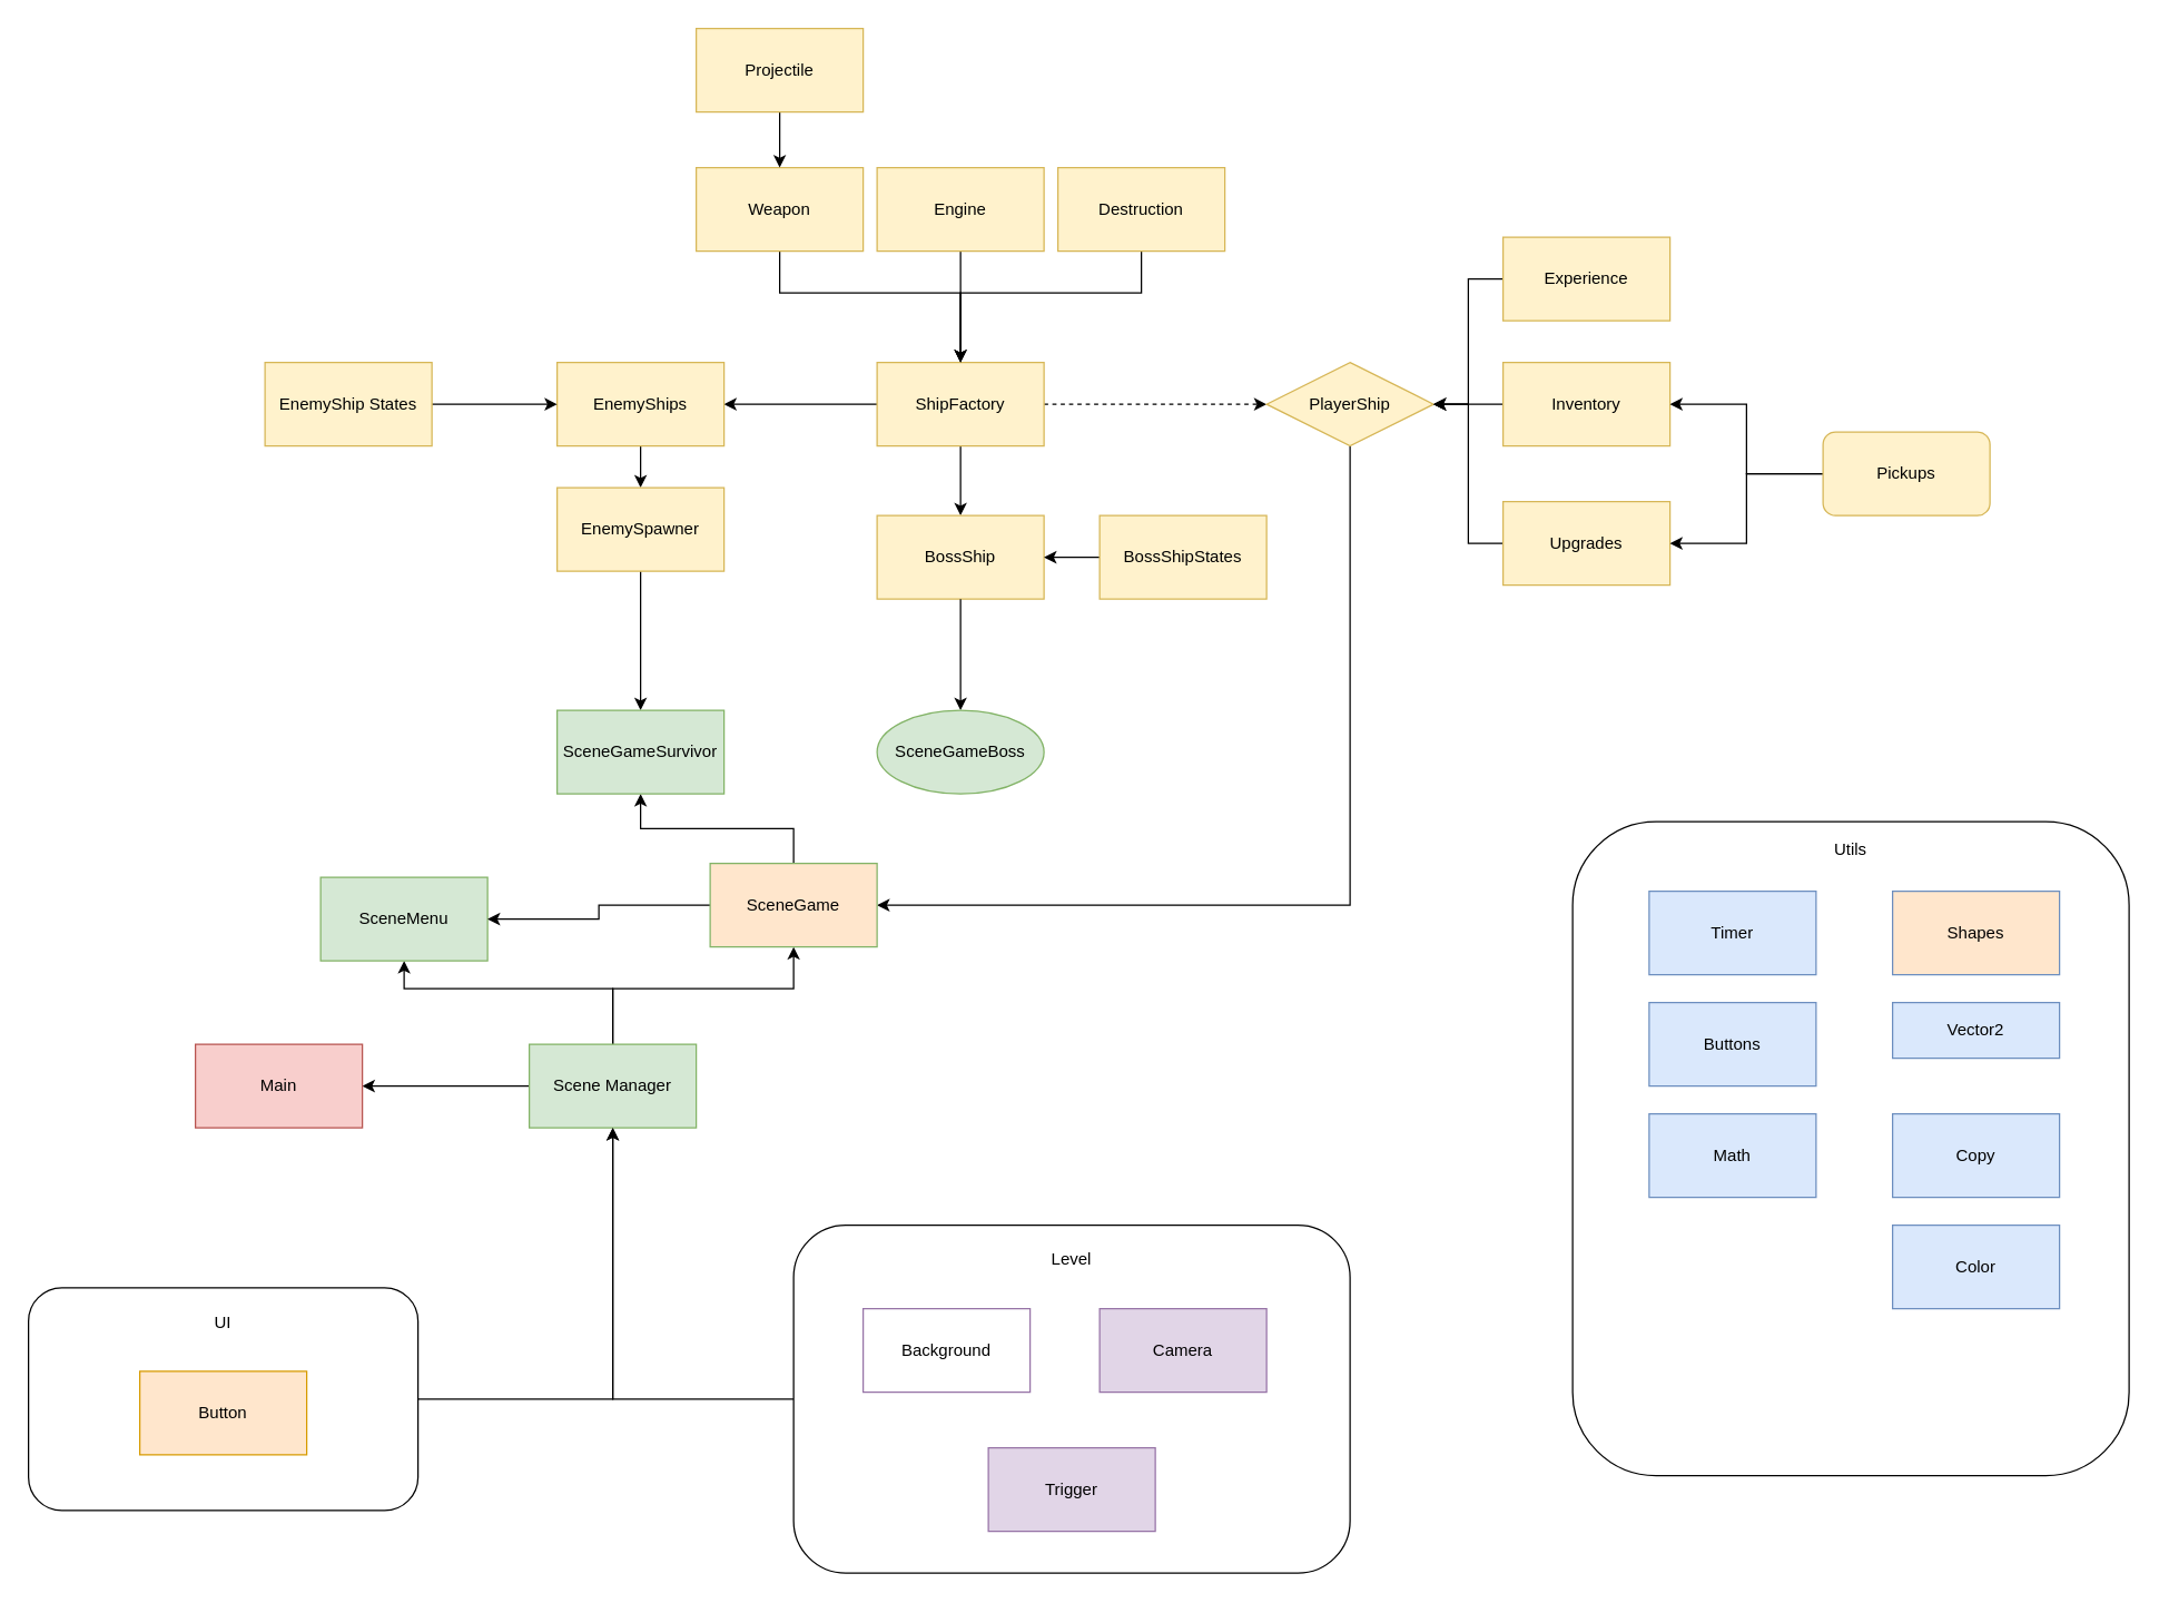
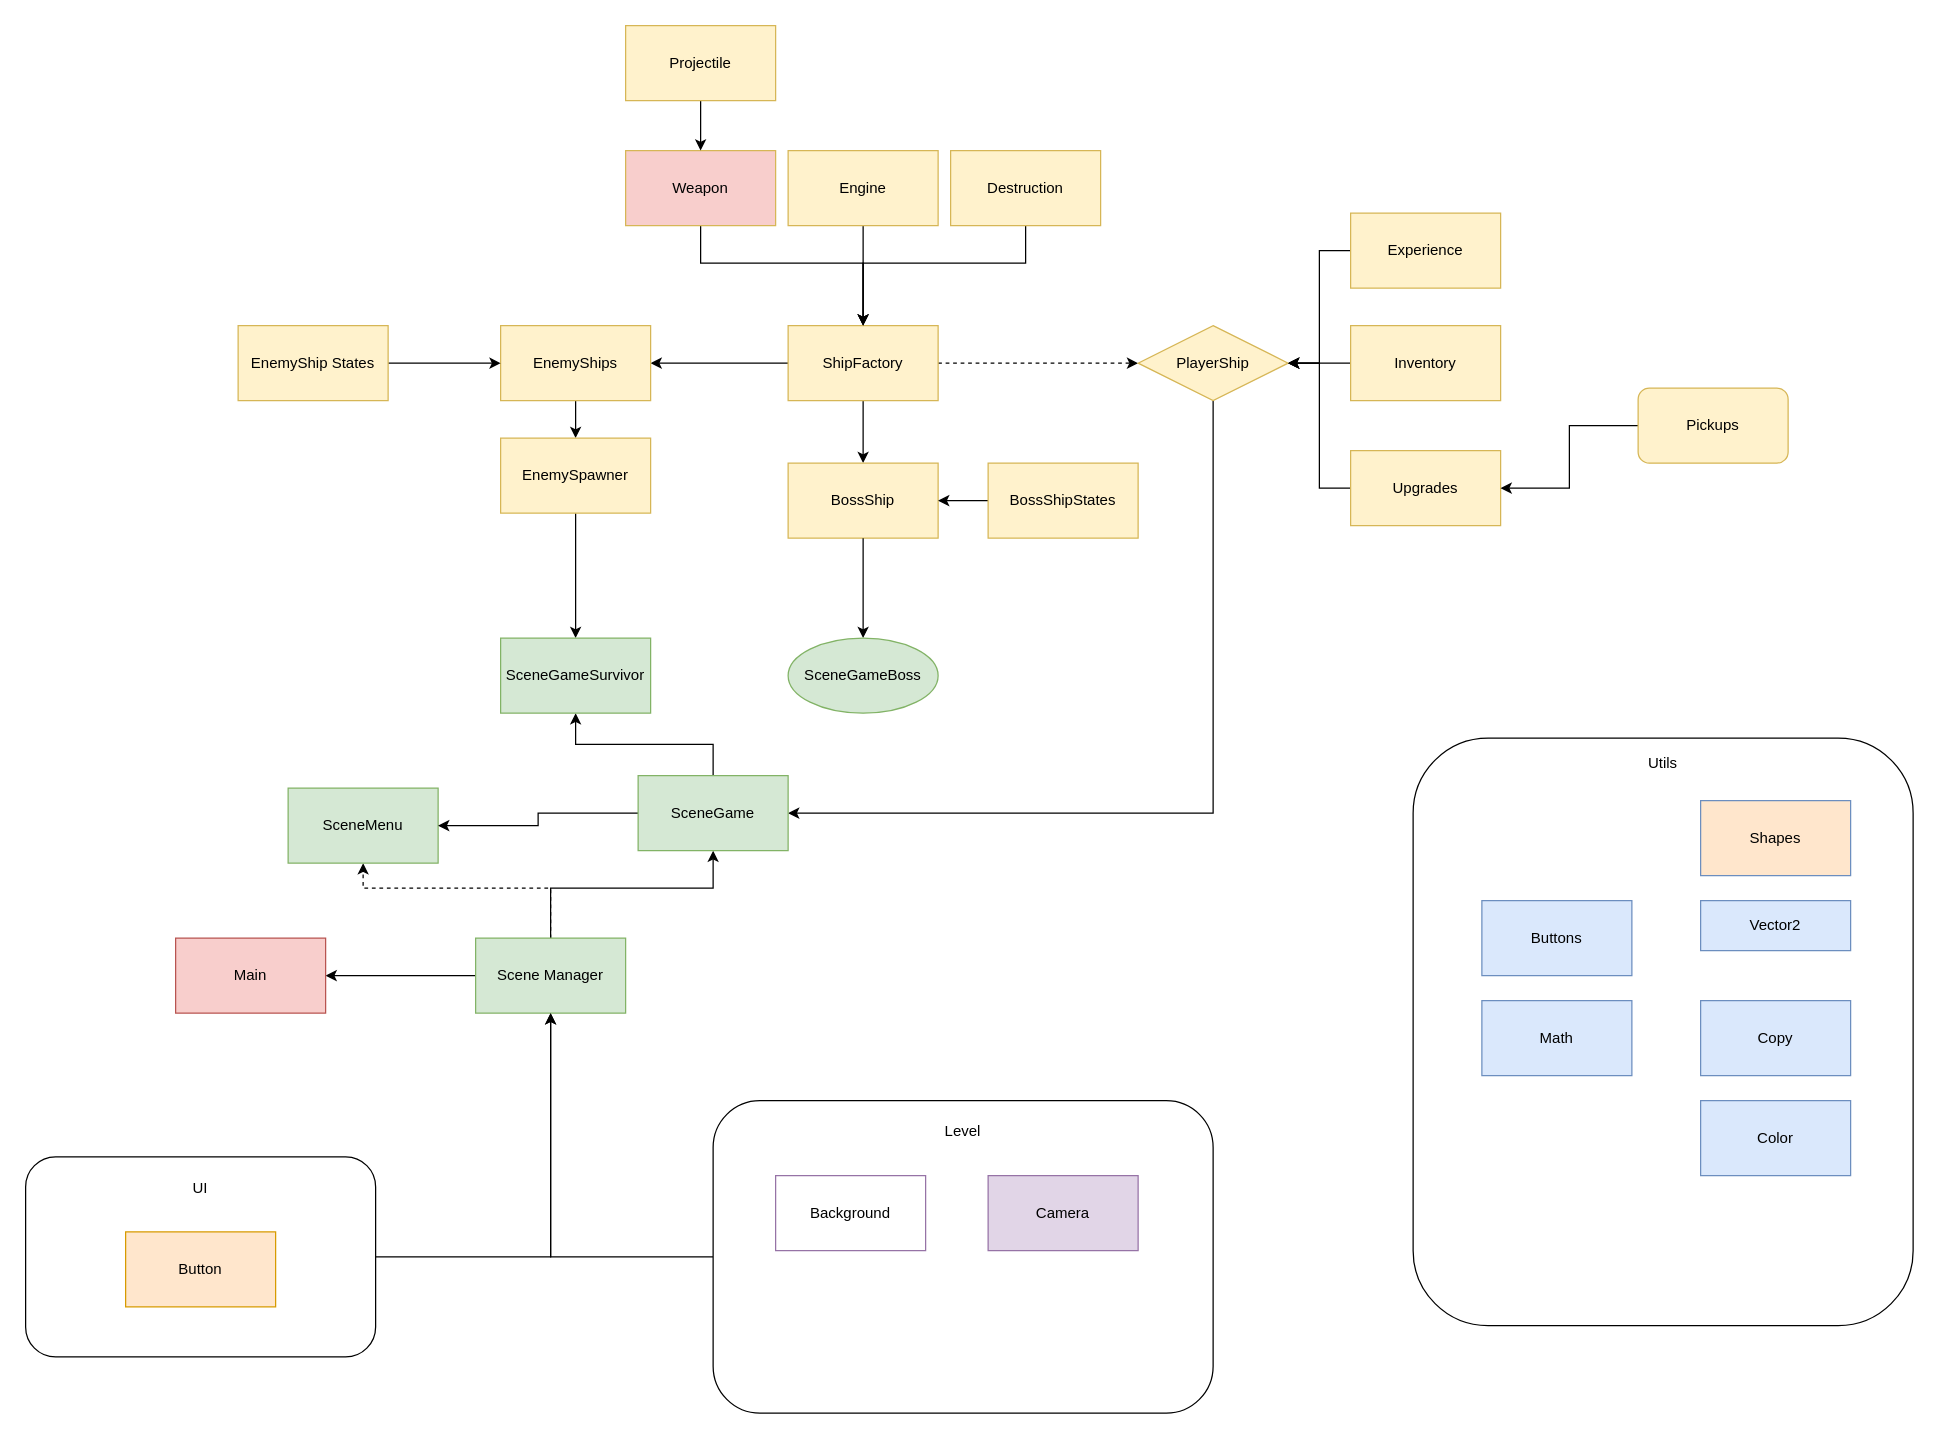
  <mxCell id="0" />
  <mxCell id="1" parent="0" />
  <mxCell id="2" value="" style="rounded=1;whiteSpace=wrap;html=1;" parent="1" vertex="1"><mxGeometry x="1130" y="590" width="400" height="470" as="geometry" /></mxCell>
  <mxCell id="3" style="edgeStyle=orthogonalEdgeStyle;rounded=0;orthogonalLoop=1;jettySize=auto;html=1;" parent="1" source="6" target="15" edge="1"><mxGeometry relative="1" as="geometry" /></mxCell>
  <mxCell id="4" style="edgeStyle=orthogonalEdgeStyle;rounded=0;orthogonalLoop=1;jettySize=auto;html=1;dashed=1;" parent="1" source="6" target="14" edge="1"><mxGeometry relative="1" as="geometry" /></mxCell>
  <mxCell id="5" style="edgeStyle=orthogonalEdgeStyle;rounded=0;orthogonalLoop=1;jettySize=auto;html=1;" parent="1" source="6" target="17" edge="1"><mxGeometry relative="1" as="geometry" /></mxCell>
  <mxCell id="6" value="ShipFactory" style="rounded=0;whiteSpace=wrap;html=1;fillColor=#fff2cc;strokeColor=#d6b656;" parent="1" vertex="1"><mxGeometry x="630" y="260" width="120" height="60" as="geometry" /></mxCell>
  <mxCell id="7" style="edgeStyle=orthogonalEdgeStyle;rounded=0;orthogonalLoop=1;jettySize=auto;html=1;entryX=0.5;entryY=0;entryDx=0;entryDy=0;" parent="1" source="8" target="6" edge="1"><mxGeometry relative="1" as="geometry"><Array as="points"><mxPoint x="560" y="210" /><mxPoint x="690" y="210" /></Array></mxGeometry></mxCell>
- <mxCell id="8" value="Weapon" style="rounded=0;whiteSpace=wrap;html=1;fillColor=#fff2cc;strokeColor=#d6b656;" parent="1" vertex="1"><mxGeometry x="500" y="120" width="120" height="60" as="geometry" /></mxCell>
+ <mxCell id="8" value="Weapon" style="rounded=0;whiteSpace=wrap;html=1;fillColor=#f8cecc;strokeColor=#d6b656;" parent="1" vertex="1"><mxGeometry x="500" y="120" width="120" height="60" as="geometry" /></mxCell>
  <mxCell id="9" style="edgeStyle=orthogonalEdgeStyle;rounded=0;orthogonalLoop=1;jettySize=auto;html=1;entryX=0.5;entryY=0;entryDx=0;entryDy=0;" edge="1" parent="1" source="10" target="6"><mxGeometry relative="1" as="geometry" /></mxCell>
  <mxCell id="10" value="Engine" style="rounded=0;whiteSpace=wrap;html=1;fillColor=#fff2cc;strokeColor=#d6b656;" parent="1" vertex="1"><mxGeometry x="630" y="120" width="120" height="60" as="geometry" /></mxCell>
  <mxCell id="11" style="edgeStyle=orthogonalEdgeStyle;rounded=0;orthogonalLoop=1;jettySize=auto;html=1;" parent="1" source="12" target="8" edge="1"><mxGeometry relative="1" as="geometry" /></mxCell>
  <mxCell id="12" value="Projectile" style="rounded=0;whiteSpace=wrap;html=1;fillColor=#fff2cc;strokeColor=#d6b656;" parent="1" vertex="1"><mxGeometry x="500" y="20" width="120" height="60" as="geometry" /></mxCell>
  <mxCell id="13" style="edgeStyle=orthogonalEdgeStyle;rounded=0;orthogonalLoop=1;jettySize=auto;html=1;entryX=1;entryY=0.5;entryDx=0;entryDy=0;" parent="1" source="14" target="41" edge="1"><mxGeometry relative="1" as="geometry"><Array as="points"><mxPoint x="970" y="650" /></Array></mxGeometry></mxCell>
  <mxCell id="14" value="PlayerShip" style="rhombus;whiteSpace=wrap;html=1;fillColor=#fff2cc;strokeColor=#d6b656;" parent="1" vertex="1"><mxGeometry x="910" y="260" width="120" height="60" as="geometry" /></mxCell>
  <mxCell id="15" value="BossShip" style="rounded=0;whiteSpace=wrap;html=1;fillColor=#fff2cc;strokeColor=#d6b656;" parent="1" vertex="1"><mxGeometry x="630" y="370" width="120" height="60" as="geometry" /></mxCell>
  <mxCell id="16" style="edgeStyle=orthogonalEdgeStyle;rounded=0;orthogonalLoop=1;jettySize=auto;html=1;" parent="1" source="17" target="33" edge="1"><mxGeometry relative="1" as="geometry" /></mxCell>
  <mxCell id="17" value="EnemyShips" style="rounded=0;whiteSpace=wrap;html=1;fillColor=#fff2cc;strokeColor=#d6b656;" parent="1" vertex="1"><mxGeometry x="400" y="260" width="120" height="60" as="geometry" /></mxCell>
  <mxCell id="18" style="edgeStyle=orthogonalEdgeStyle;rounded=0;orthogonalLoop=1;jettySize=auto;html=1;entryX=1;entryY=0.5;entryDx=0;entryDy=0;" parent="1" source="19" target="14" edge="1"><mxGeometry relative="1" as="geometry" /></mxCell>
  <mxCell id="19" value="Experience" style="rounded=0;whiteSpace=wrap;html=1;fillColor=#fff2cc;strokeColor=#d6b656;" parent="1" vertex="1"><mxGeometry x="1080" y="170" width="120" height="60" as="geometry" /></mxCell>
  <mxCell id="20" style="edgeStyle=orthogonalEdgeStyle;rounded=0;orthogonalLoop=1;jettySize=auto;html=1;entryX=1;entryY=0.5;entryDx=0;entryDy=0;" parent="1" source="21" target="14" edge="1"><mxGeometry relative="1" as="geometry" /></mxCell>
  <mxCell id="21" value="Inventory" style="rounded=0;whiteSpace=wrap;html=1;fillColor=#fff2cc;strokeColor=#d6b656;" parent="1" vertex="1"><mxGeometry x="1080" y="260" width="120" height="60" as="geometry" /></mxCell>
  <mxCell id="22" style="edgeStyle=orthogonalEdgeStyle;rounded=0;orthogonalLoop=1;jettySize=auto;html=1;entryX=1;entryY=0.5;entryDx=0;entryDy=0;" parent="1" source="23" target="14" edge="1"><mxGeometry relative="1" as="geometry" /></mxCell>
  <mxCell id="23" value="Upgrades" style="rounded=0;whiteSpace=wrap;html=1;fillColor=#fff2cc;strokeColor=#d6b656;" parent="1" vertex="1"><mxGeometry x="1080" y="360" width="120" height="60" as="geometry" /></mxCell>
  <mxCell id="24" value="" style="edgeStyle=orthogonalEdgeStyle;rounded=0;orthogonalLoop=1;jettySize=auto;html=1;" parent="1" source="26" target="23" edge="1"><mxGeometry relative="1" as="geometry" /></mxCell>
- <mxCell id="25" style="edgeStyle=orthogonalEdgeStyle;rounded=0;orthogonalLoop=1;jettySize=auto;html=1;entryX=1;entryY=0.5;entryDx=0;entryDy=0;" parent="1" source="26" target="21" edge="1"><mxGeometry relative="1" as="geometry" /></mxCell>
  <mxCell id="26" value="Pickups" style="whiteSpace=wrap;html=1;fillColor=#fff2cc;strokeColor=#d6b656;rounded=1;" parent="1" vertex="1"><mxGeometry x="1310" y="310" width="120" height="60" as="geometry" /></mxCell>
  <mxCell id="27" style="edgeStyle=orthogonalEdgeStyle;rounded=0;orthogonalLoop=1;jettySize=auto;html=1;" parent="1" source="28" target="17" edge="1"><mxGeometry relative="1" as="geometry" /></mxCell>
  <mxCell id="28" value="EnemyShip States" style="rounded=0;whiteSpace=wrap;html=1;fillColor=#fff2cc;strokeColor=#d6b656;" parent="1" vertex="1"><mxGeometry x="190" y="260" width="120" height="60" as="geometry" /></mxCell>
  <mxCell id="29" style="edgeStyle=orthogonalEdgeStyle;rounded=0;orthogonalLoop=1;jettySize=auto;html=1;entryX=0.5;entryY=0;entryDx=0;entryDy=0;exitX=0.5;exitY=1;exitDx=0;exitDy=0;" parent="1" source="15" target="43" edge="1"><mxGeometry relative="1" as="geometry" /></mxCell>
  <mxCell id="30" style="edgeStyle=orthogonalEdgeStyle;rounded=0;orthogonalLoop=1;jettySize=auto;html=1;entryX=1;entryY=0.5;entryDx=0;entryDy=0;" parent="1" source="31" target="15" edge="1"><mxGeometry relative="1" as="geometry" /></mxCell>
  <mxCell id="31" value="BossShipStates" style="rounded=0;whiteSpace=wrap;html=1;fillColor=#fff2cc;strokeColor=#d6b656;" parent="1" vertex="1"><mxGeometry x="790" y="370" width="120" height="60" as="geometry" /></mxCell>
  <mxCell id="32" style="edgeStyle=orthogonalEdgeStyle;rounded=0;orthogonalLoop=1;jettySize=auto;html=1;" parent="1" source="33" target="42" edge="1"><mxGeometry relative="1" as="geometry" /></mxCell>
  <mxCell id="33" value="EnemySpawner" style="rounded=0;whiteSpace=wrap;html=1;fillColor=#fff2cc;strokeColor=#d6b656;" parent="1" vertex="1"><mxGeometry x="400" y="350" width="120" height="60" as="geometry" /></mxCell>
  <mxCell id="34" style="edgeStyle=orthogonalEdgeStyle;rounded=0;orthogonalLoop=1;jettySize=auto;html=1;" parent="1" source="37" target="41" edge="1"><mxGeometry relative="1" as="geometry"><Array as="points"><mxPoint y="710" x="440" /><mxPoint x="570" y="710" /></Array></mxGeometry></mxCell>
- <mxCell id="35" style="edgeStyle=orthogonalEdgeStyle;rounded=0;orthogonalLoop=1;jettySize=auto;html=1;entryX=0.5;entryY=1;entryDx=0;entryDy=0;" parent="1" source="37" target="38" edge="1"><mxGeometry relative="1" as="geometry"><Array as="points"><mxPoint y="710" x="440" /><mxPoint x="290" y="710" /></Array></mxGeometry></mxCell>
+ <mxCell id="35" style="edgeStyle=orthogonalEdgeStyle;rounded=0;orthogonalLoop=1;jettySize=auto;html=1;entryX=0.5;entryY=1;entryDx=0;entryDy=0;dashed=1;" parent="1" source="37" target="38" edge="1"><mxGeometry relative="1" as="geometry"><Array as="points"><mxPoint y="710" x="440" /><mxPoint x="290" y="710" /></Array></mxGeometry></mxCell>
  <mxCell id="36" style="edgeStyle=orthogonalEdgeStyle;rounded=0;orthogonalLoop=1;jettySize=auto;html=1;entryX=1;entryY=0.5;entryDx=0;entryDy=0;" edge="1" parent="1" source="37" target="64"><mxGeometry relative="1" as="geometry" /></mxCell>
  <mxCell id="37" value="Scene Manager" style="rounded=0;whiteSpace=wrap;html=1;fillColor=#d5e8d4;strokeColor=#82b366;" parent="1" vertex="1"><mxGeometry x="380" y="750" width="120" height="60" as="geometry" /></mxCell>
  <mxCell id="38" value="SceneMenu" style="rounded=0;whiteSpace=wrap;html=1;fillColor=#d5e8d4;strokeColor=#82b366;" parent="1" vertex="1"><mxGeometry x="230" y="630" width="120" height="60" as="geometry" /></mxCell>
  <mxCell id="39" style="edgeStyle=orthogonalEdgeStyle;rounded=0;orthogonalLoop=1;jettySize=auto;html=1;" parent="1" source="41" target="42" edge="1"><mxGeometry relative="1" as="geometry" /></mxCell>
  <mxCell id="40" style="edgeStyle=orthogonalEdgeStyle;rounded=0;orthogonalLoop=1;jettySize=auto;html=1;" parent="1" source="41" target="38" edge="1"><mxGeometry relative="1" as="geometry" /></mxCell>
- <mxCell id="41" value="SceneGame" style="rounded=0;whiteSpace=wrap;html=1;fillColor=#ffe6cc;strokeColor=#82b366;" parent="1" vertex="1"><mxGeometry x="510" y="620" width="120" height="60" as="geometry" /></mxCell>
+ <mxCell id="41" value="SceneGame" style="rounded=0;whiteSpace=wrap;html=1;fillColor=#d5e8d4;strokeColor=#82b366;" parent="1" vertex="1"><mxGeometry x="510" y="620" width="120" height="60" as="geometry" /></mxCell>
  <mxCell id="42" value="SceneGameSurvivor" style="rounded=0;whiteSpace=wrap;html=1;fillColor=#d5e8d4;strokeColor=#82b366;" parent="1" vertex="1"><mxGeometry x="400" y="510" width="120" height="60" as="geometry" /></mxCell>
  <mxCell id="43" value="SceneGameBoss" style="ellipse;whiteSpace=wrap;html=1;fillColor=#d5e8d4;strokeColor=#82b366;" parent="1" vertex="1"><mxGeometry x="630" y="510" width="120" height="60" as="geometry" /></mxCell>
- <mxCell id="44" value="Timer" style="rounded=0;whiteSpace=wrap;html=1;fillColor=#dae8fc;strokeColor=#6c8ebf;" parent="1" vertex="1"><mxGeometry x="1185" y="640" width="120" height="60" as="geometry" /></mxCell>
  <mxCell id="45" value="Buttons" style="rounded=0;whiteSpace=wrap;html=1;fillColor=#dae8fc;strokeColor=#6c8ebf;" parent="1" vertex="1"><mxGeometry x="1185" y="720" width="120" height="60" as="geometry" /></mxCell>
  <mxCell id="46" value="Math" style="rounded=0;whiteSpace=wrap;html=1;fillColor=#dae8fc;strokeColor=#6c8ebf;" parent="1" vertex="1"><mxGeometry x="1185" y="800" width="120" height="60" as="geometry" /></mxCell>
  <mxCell id="47" value="Shapes" style="rounded=0;whiteSpace=wrap;html=1;fillColor=#ffe6cc;strokeColor=#6c8ebf;" vertex="1" parent="1"><mxGeometry x="1360" y="640" width="120" height="60" as="geometry" /></mxCell>
  <mxCell id="48" value="Vector2" style="rounded=0;whiteSpace=wrap;html=1;fillColor=#dae8fc;strokeColor=#6c8ebf;" vertex="1" parent="1"><mxGeometry x="1360" y="720" width="120" height="40" as="geometry" /></mxCell>
  <mxCell id="49" value="Copy" style="rounded=0;whiteSpace=wrap;html=1;fillColor=#dae8fc;strokeColor=#6c8ebf;" vertex="1" parent="1"><mxGeometry x="1360" y="800" width="120" height="60" as="geometry" /></mxCell>
  <mxCell id="50" value="Color" style="rounded=0;whiteSpace=wrap;html=1;fillColor=#dae8fc;strokeColor=#6c8ebf;" vertex="1" parent="1"><mxGeometry x="1360" y="880" width="120" height="60" as="geometry" /></mxCell>
  <mxCell id="51" value="Utils" style="text;html=1;align=center;verticalAlign=middle;whiteSpace=wrap;rounded=0;" vertex="1" parent="1"><mxGeometry x="1300" y="595" width="60" height="30" as="geometry" /></mxCell>
  <mxCell id="52" style="edgeStyle=orthogonalEdgeStyle;rounded=0;orthogonalLoop=1;jettySize=auto;html=1;entryX=0.5;entryY=1;entryDx=0;entryDy=0;" edge="1" parent="1" source="53" target="37"><mxGeometry relative="1" as="geometry" /></mxCell>
  <mxCell id="53" value="" style="rounded=1;whiteSpace=wrap;html=1;" vertex="1" parent="1"><mxGeometry x="20" y="925" width="280" height="160" as="geometry" /></mxCell>
  <mxCell id="54" value="UI" style="text;html=1;align=center;verticalAlign=middle;whiteSpace=wrap;rounded=0;" vertex="1" parent="1"><mxGeometry x="130" y="935" width="60" height="30" as="geometry" /></mxCell>
  <mxCell id="55" value="Button" style="rounded=0;whiteSpace=wrap;html=1;fillColor=#ffe6cc;strokeColor=#d79b00;" vertex="1" parent="1"><mxGeometry x="100" y="985" width="120" height="60" as="geometry" /></mxCell>
  <mxCell id="56" style="edgeStyle=orthogonalEdgeStyle;rounded=0;orthogonalLoop=1;jettySize=auto;html=1;entryX=0.5;entryY=1;entryDx=0;entryDy=0;" edge="1" parent="1" source="57" target="37"><mxGeometry relative="1" as="geometry" /></mxCell>
  <mxCell id="57" value="" style="rounded=1;whiteSpace=wrap;html=1;" vertex="1" parent="1"><mxGeometry x="570" y="880" width="400" height="250" as="geometry" /></mxCell>
  <mxCell id="58" value="Level" style="text;html=1;align=center;verticalAlign=middle;whiteSpace=wrap;rounded=0;" vertex="1" parent="1"><mxGeometry x="740" y="890" width="60" height="30" as="geometry" /></mxCell>
  <mxCell id="59" value="Background" style="rounded=0;whiteSpace=wrap;html=1;fillColor=#ffffff;strokeColor=#9673a6;" vertex="1" parent="1"><mxGeometry x="620" y="940" width="120" height="60" as="geometry" /></mxCell>
- <mxCell id="60" value="Trigger" style="rounded=0;whiteSpace=wrap;html=1;fillColor=#e1d5e7;strokeColor=#9673a6;" vertex="1" parent="1"><mxGeometry x="710" y="1040" width="120" height="60" as="geometry" /></mxCell>
  <mxCell id="61" value="Camera" style="rounded=0;whiteSpace=wrap;html=1;fillColor=#e1d5e7;strokeColor=#9673a6;" vertex="1" parent="1"><mxGeometry x="790" y="940" width="120" height="60" as="geometry" /></mxCell>
  <mxCell id="62" style="edgeStyle=orthogonalEdgeStyle;rounded=0;orthogonalLoop=1;jettySize=auto;html=1;entryX=0.5;entryY=0;entryDx=0;entryDy=0;" edge="1" parent="1" source="63" target="6"><mxGeometry relative="1" as="geometry"><Array as="points"><mxPoint x="820" y="210" /><mxPoint x="690" y="210" /></Array></mxGeometry></mxCell>
  <mxCell id="63" value="Destruction" style="rounded=0;whiteSpace=wrap;html=1;fillColor=#fff2cc;strokeColor=#d6b656;" vertex="1" parent="1"><mxGeometry x="760" y="120" width="120" height="60" as="geometry" /></mxCell>
  <mxCell id="64" value="Main" style="rounded=0;whiteSpace=wrap;html=1;fillColor=#f8cecc;strokeColor=#b85450;" vertex="1" parent="1"><mxGeometry x="140" y="750" width="120" height="60" as="geometry" /></mxCell>
